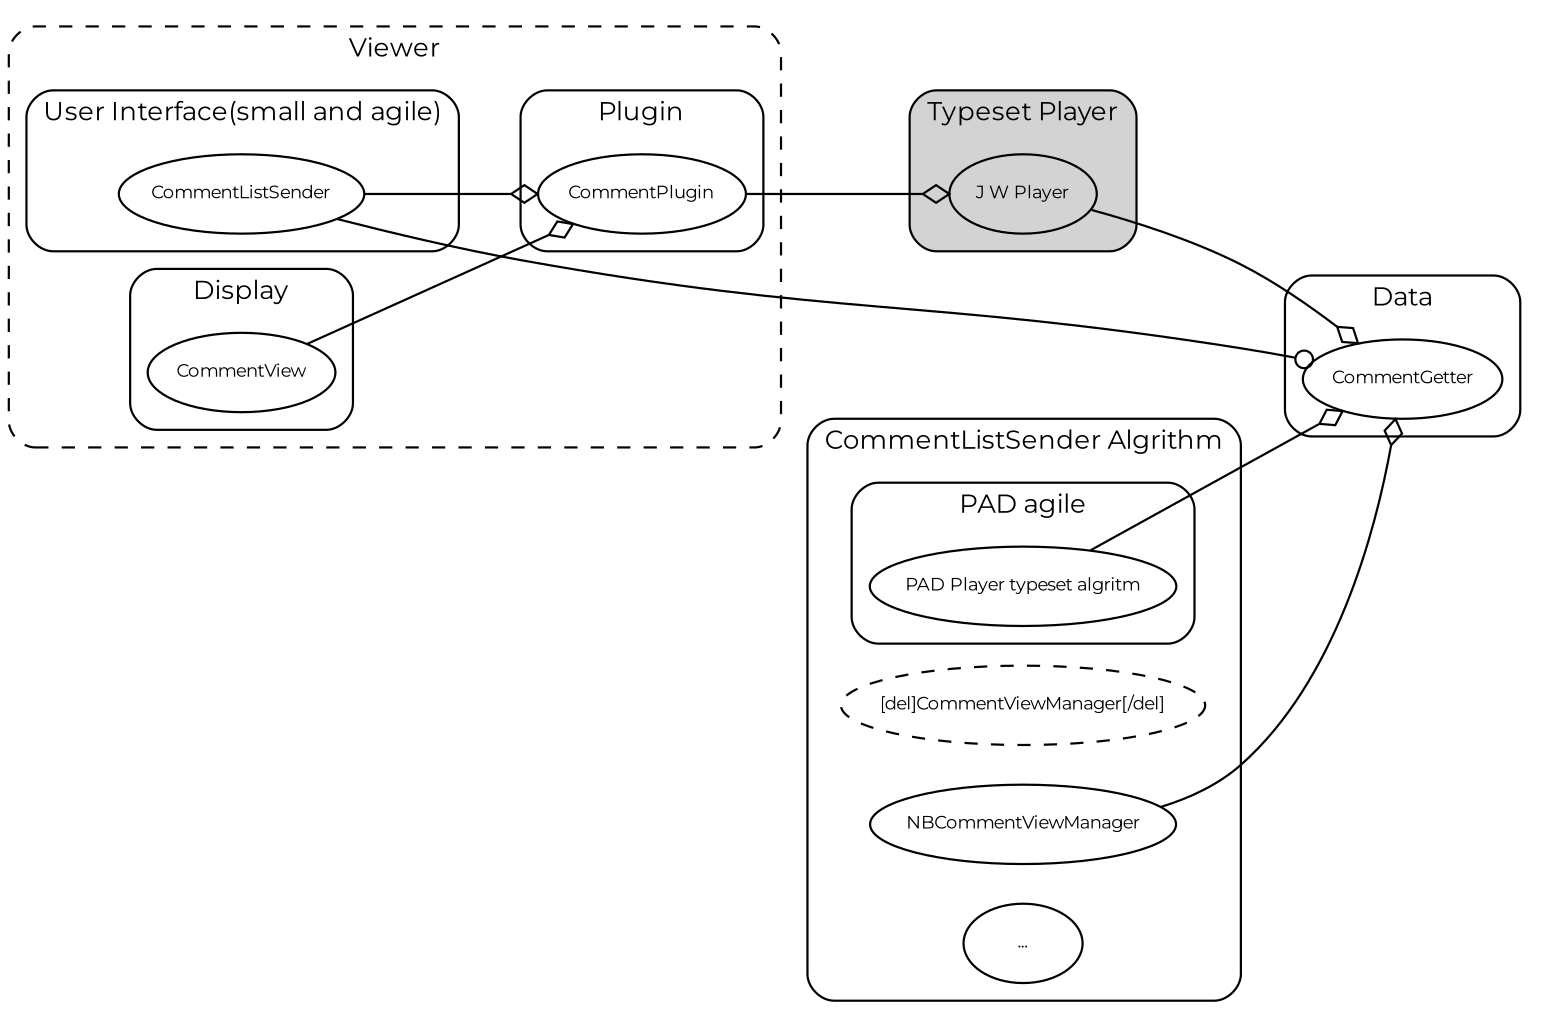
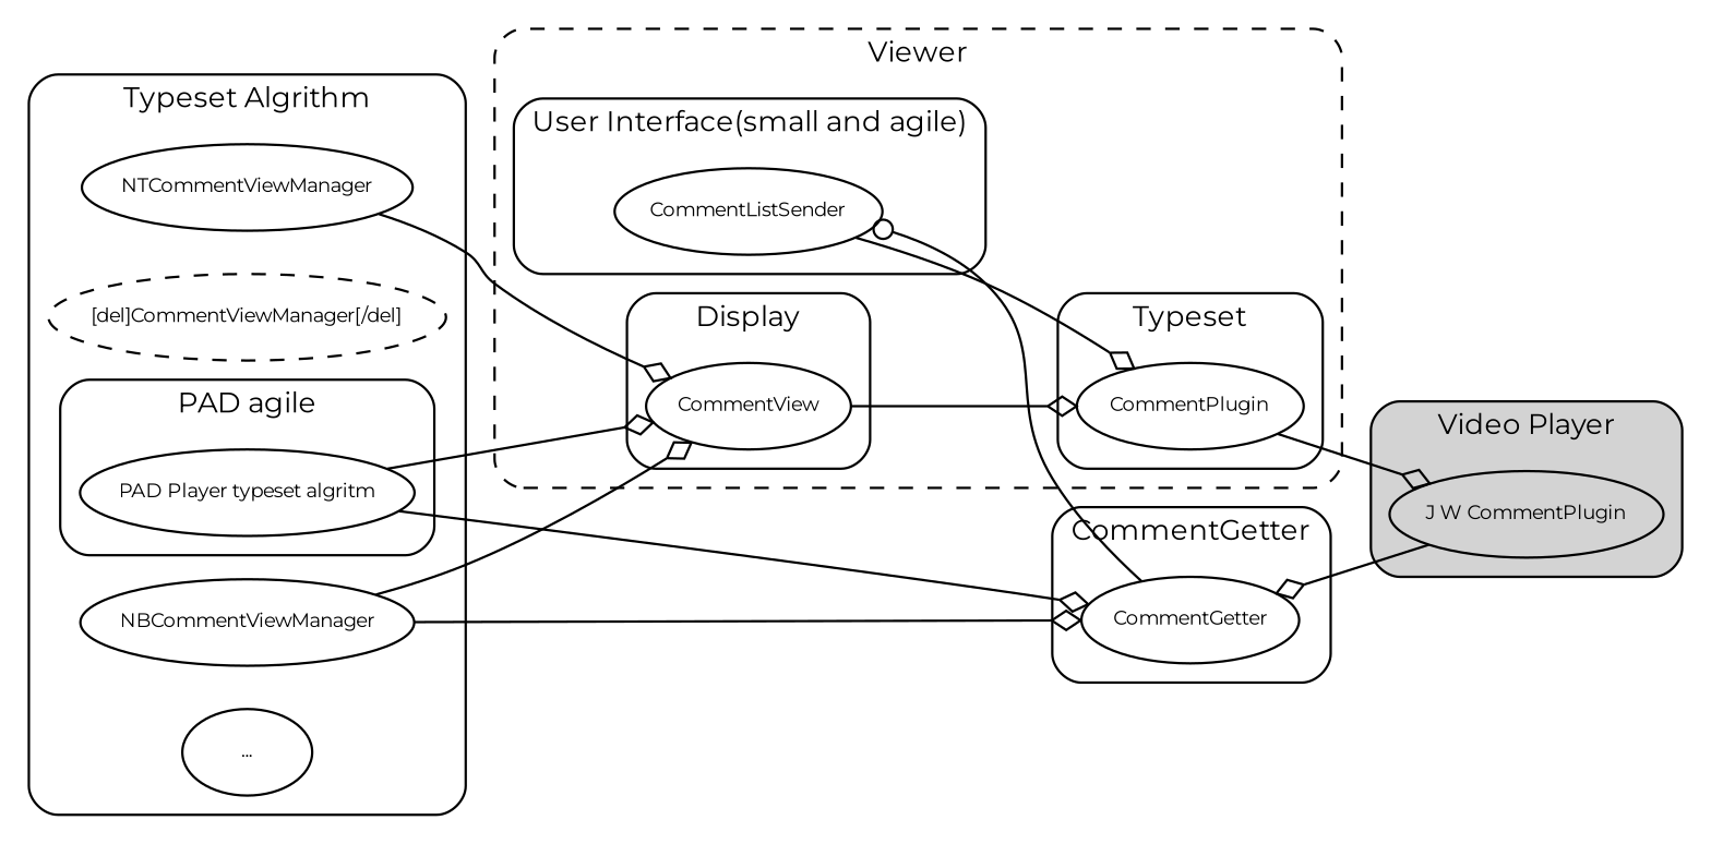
  digraph {
    fontname=Montserrat
    fontsize=12
    rankdir=LR
    style=rounded
    node [fontname=Montserrat fontsize=8]
    edge [arrowhead=odiamond fontname=Montserrat fontsize=8]
    CommentPlugin
    CommentListSender
    CommentView
-   "J W Player"
+   "J W Player" [label="J W CommentPlugin"]
    CommentGetter
    "PAD Player typeset algritm"
    "[del]CommentViewManager[/del]" [style=dashed]
    NBCommentViewManager
+   NTCommentViewManager
    "..."
    subgraph cluster_1 {
      label=Viewer
      style="rounded,dashed"
      subgraph cluster_2 {
-       label=Plugin
+       label=Typeset
        style="rounded,solid"
        CommentPlugin
      }
      subgraph cluster_3 {
        label="User Interface(small and agile)"
        style="rounded,solid"
        CommentListSender
      }
      subgraph cluster_4 {
        label=Display
        style="rounded,solid"
        CommentView
      }
    }
    subgraph cluster_5 {
-     label="Typeset Player"
+     label="Video Player"
      style="filled,rounded"
      "J W Player"
    }
    subgraph cluster_6 {
-     label=Data
+     label=CommentGetter
      CommentGetter
    }
    subgraph cluster_7 {
-     label="CommentListSender Algrithm"
+     label="Typeset Algrithm"
      rank=same
      "[del]CommentViewManager[/del]"
      NBCommentViewManager
+     NTCommentViewManager
      "..."
      subgraph cluster_8 {
        label="PAD agile"
        rank=same
        style="rounded,solid"
        "PAD Player typeset algritm"
      }
    }
    CommentPlugin -> "J W Player"
    CommentListSender -> CommentPlugin
-   CommentListSender -> CommentGetter [arrowhead=odot]
+   CommentGetter -> CommentListSender [arrowhead=odot]
    CommentView -> CommentPlugin
    CommentView -> CommentGetter [style=invis]
    "J W Player" -> CommentGetter
+   "PAD Player typeset algritm" -> CommentView
    "PAD Player typeset algritm" -> CommentGetter
+   NBCommentViewManager -> CommentView
    NBCommentViewManager -> CommentGetter
+   NTCommentViewManager -> CommentView
  }
